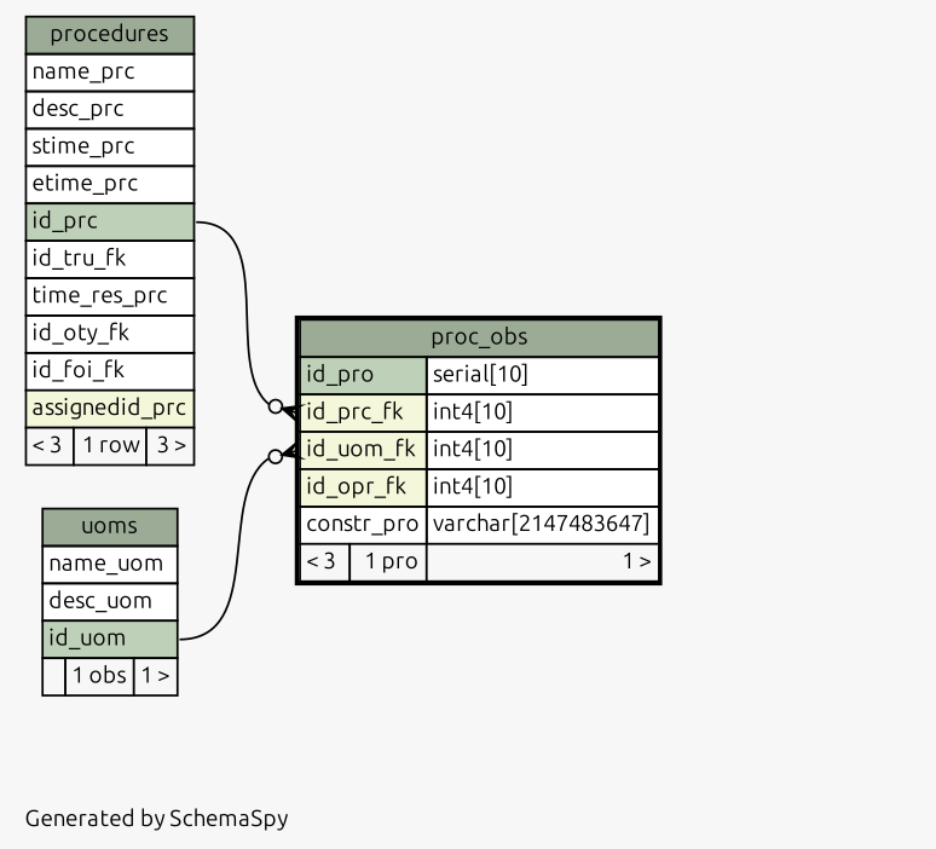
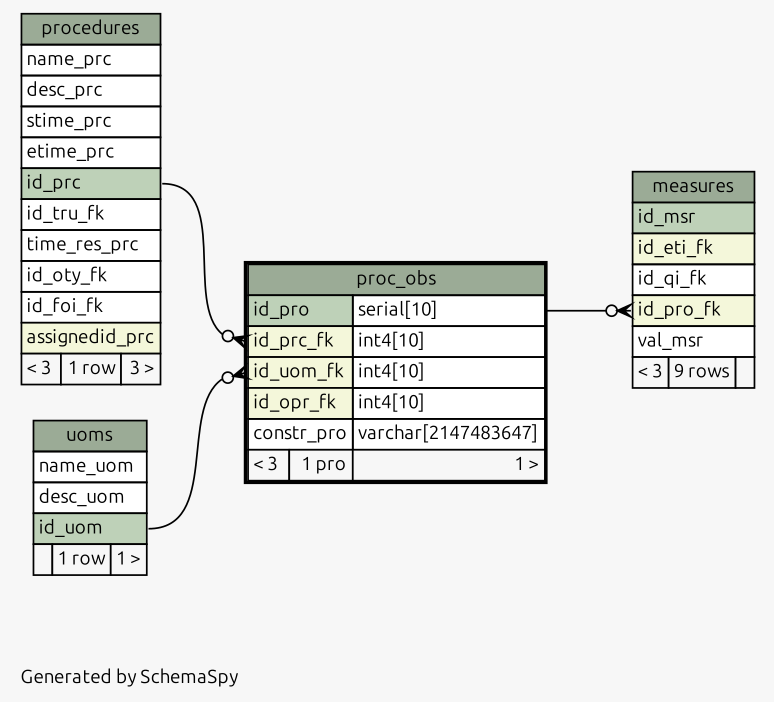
  digraph {
    bgcolor="#f7f7f7"
    fontname=Ubuntu
    fontsize=11
    label="\nGenerated by SchemaSpy"
    labeljust=l
    nodesep=0.18
    rankdir=RL
    ranksep=0.46
    node [fontname=Ubuntu fontsize=11 shape=plaintext]
    edge [arrowhead=none arrowsize=0.8 arrowtail=crowodot dir=back fontname=Ubuntu]
+   n1 [label=<     <TABLE BORDER="0" CELLBORDER="1" CELLSPACING="0" BGCOLOR="#ffffff">       <TR><TD COLSPAN="3" BGCOLOR="#9bab96" ALIGN="CENTER">measures</TD></TR>       <TR><TD PORT="id_msr" COLSPAN="3" BGCOLOR="#bed1b8" ALIGN="LEFT">id_msr</TD></TR>       <TR><TD PORT="id_eti_fk" COLSPAN="3" BGCOLOR="#f4f7da" ALIGN="LEFT">id_eti_fk</TD></TR>       <TR><TD PORT="id_qi_fk" COLSPAN="3" ALIGN="LEFT">id_qi_fk</TD></TR>       <TR><TD PORT="id_pro_fk" COLSPAN="3" BGCOLOR="#f4f7da" ALIGN="LEFT">id_pro_fk</TD></TR>       <TR><TD PORT="val_msr" COLSPAN="3" ALIGN="LEFT">val_msr</TD></TR>       <TR><TD ALIGN="LEFT" BGCOLOR="#f7f7f7">&lt; 3</TD><TD ALIGN="RIGHT" BGCOLOR="#f7f7f7">9 rows</TD><TD ALIGN="RIGHT" BGCOLOR="#f7f7f7">  </TD></TR>     </TABLE>>]
    n2 [label=<     <TABLE BORDER="2" CELLBORDER="1" CELLSPACING="0" BGCOLOR="#ffffff">       <TR><TD COLSPAN="3" BGCOLOR="#9bab96" ALIGN="CENTER">proc_obs</TD></TR>       <TR><TD PORT="id_pro" COLSPAN="2" BGCOLOR="#bed1b8" ALIGN="LEFT">id_pro</TD><TD PORT="id_pro.type" ALIGN="LEFT">serial[10]</TD></TR>       <TR><TD PORT="id_prc_fk" COLSPAN="2" BGCOLOR="#f4f7da" ALIGN="LEFT">id_prc_fk</TD><TD PORT="id_prc_fk.type" ALIGN="LEFT">int4[10]</TD></TR>       <TR><TD PORT="id_uom_fk" COLSPAN="2" BGCOLOR="#f4f7da" ALIGN="LEFT">id_uom_fk</TD><TD PORT="id_uom_fk.type" ALIGN="LEFT">int4[10]</TD></TR>       <TR><TD PORT="id_opr_fk" COLSPAN="2" BGCOLOR="#f4f7da" ALIGN="LEFT">id_opr_fk</TD><TD PORT="id_opr_fk.type" ALIGN="LEFT">int4[10]</TD></TR>       <TR><TD PORT="constr_pro" COLSPAN="2" ALIGN="LEFT">constr_pro</TD><TD PORT="constr_pro.type" ALIGN="LEFT">varchar[2147483647]</TD></TR>       <TR><TD ALIGN="LEFT" BGCOLOR="#f7f7f7">&lt; 3</TD><TD ALIGN="RIGHT" BGCOLOR="#f7f7f7">1 pro</TD><TD ALIGN="RIGHT" BGCOLOR="#f7f7f7">1 &gt;</TD></TR>     </TABLE>>]
    n3 [label=<     <TABLE BORDER="0" CELLBORDER="1" CELLSPACING="0" BGCOLOR="#ffffff">       <TR><TD COLSPAN="3" BGCOLOR="#9bab96" ALIGN="CENTER">procedures</TD></TR>       <TR><TD PORT="name_prc" COLSPAN="3" ALIGN="LEFT">name_prc</TD></TR>       <TR><TD PORT="desc_prc" COLSPAN="3" ALIGN="LEFT">desc_prc</TD></TR>       <TR><TD PORT="stime_prc" COLSPAN="3" ALIGN="LEFT">stime_prc</TD></TR>       <TR><TD PORT="etime_prc" COLSPAN="3" ALIGN="LEFT">etime_prc</TD></TR>       <TR><TD PORT="id_prc" COLSPAN="3" BGCOLOR="#bed1b8" ALIGN="LEFT">id_prc</TD></TR>       <TR><TD PORT="id_tru_fk" COLSPAN="3" ALIGN="LEFT">id_tru_fk</TD></TR>       <TR><TD PORT="time_res_prc" COLSPAN="3" ALIGN="LEFT">time_res_prc</TD></TR>       <TR><TD PORT="id_oty_fk" COLSPAN="3" ALIGN="LEFT">id_oty_fk</TD></TR>       <TR><TD PORT="id_foi_fk" COLSPAN="3" ALIGN="LEFT">id_foi_fk</TD></TR>       <TR><TD PORT="assignedid_prc" COLSPAN="3" BGCOLOR="#f4f7da" ALIGN="LEFT">assignedid_prc</TD></TR>       <TR><TD ALIGN="LEFT" BGCOLOR="#f7f7f7">&lt; 3</TD><TD ALIGN="RIGHT" BGCOLOR="#f7f7f7">1 row</TD><TD ALIGN="RIGHT" BGCOLOR="#f7f7f7">3 &gt;</TD></TR>     </TABLE>>]
-   n4 [label=<     <TABLE BORDER="0" CELLBORDER="1" CELLSPACING="0" BGCOLOR="#ffffff">       <TR><TD COLSPAN="3" BGCOLOR="#9bab96" ALIGN="CENTER">uoms</TD></TR>       <TR><TD PORT="name_uom" COLSPAN="3" ALIGN="LEFT">name_uom</TD></TR>       <TR><TD PORT="desc_uom" COLSPAN="3" ALIGN="LEFT">desc_uom</TD></TR>       <TR><TD PORT="id_uom" COLSPAN="3" BGCOLOR="#bed1b8" ALIGN="LEFT">id_uom</TD></TR>       <TR><TD ALIGN="LEFT" BGCOLOR="#f7f7f7">  </TD><TD ALIGN="RIGHT" BGCOLOR="#f7f7f7">1 obs</TD><TD ALIGN="RIGHT" BGCOLOR="#f7f7f7">1 &gt;</TD></TR>     </TABLE>>]
+   n4 [label=<     <TABLE BORDER="0" CELLBORDER="1" CELLSPACING="0" BGCOLOR="#ffffff">       <TR><TD COLSPAN="3" BGCOLOR="#9bab96" ALIGN="CENTER">uoms</TD></TR>       <TR><TD PORT="name_uom" COLSPAN="3" ALIGN="LEFT">name_uom</TD></TR>       <TR><TD PORT="desc_uom" COLSPAN="3" ALIGN="LEFT">desc_uom</TD></TR>       <TR><TD PORT="id_uom" COLSPAN="3" BGCOLOR="#bed1b8" ALIGN="LEFT">id_uom</TD></TR>       <TR><TD ALIGN="LEFT" BGCOLOR="#f7f7f7">  </TD><TD ALIGN="RIGHT" BGCOLOR="#f7f7f7">1 row</TD><TD ALIGN="RIGHT" BGCOLOR="#f7f7f7">1 &gt;</TD></TR>     </TABLE>>]
+   n1 -> n2 [headport="id_pro.type:e" tailport="id_pro_fk:w"]
    n2 -> n3 [headport="id_prc:e" tailport="id_prc_fk:w"]
    n2 -> n4 [headport="id_uom:e" tailport="id_uom_fk:w"]
  }
